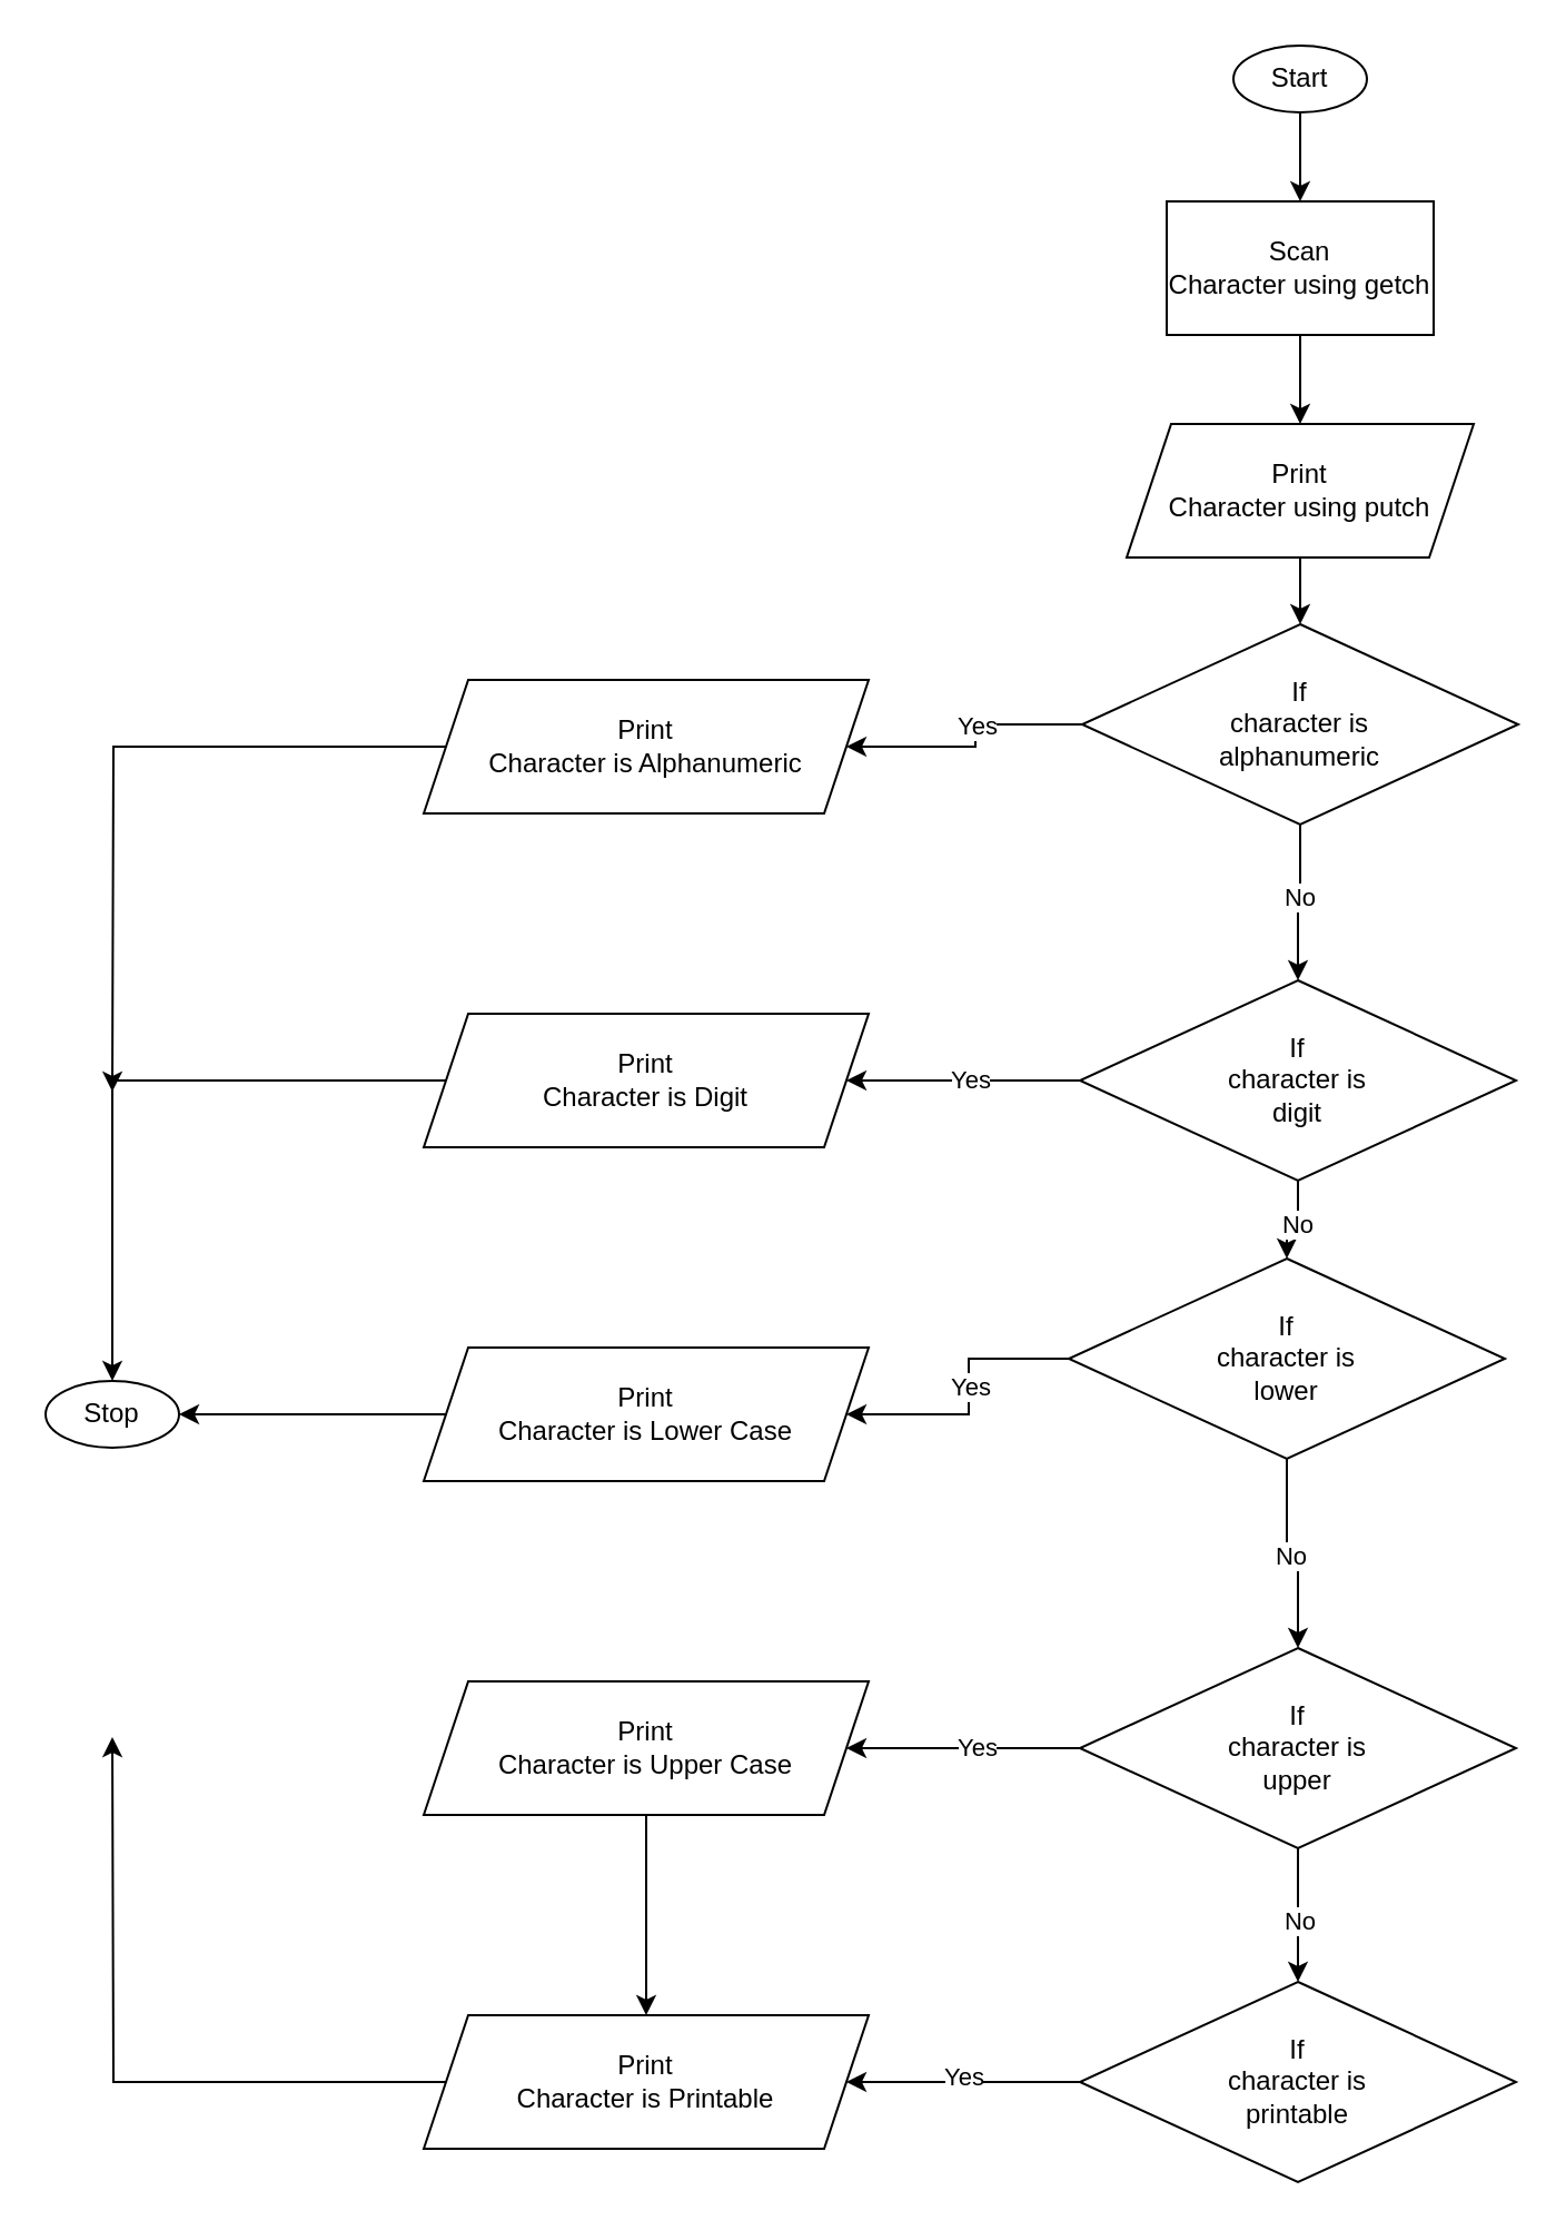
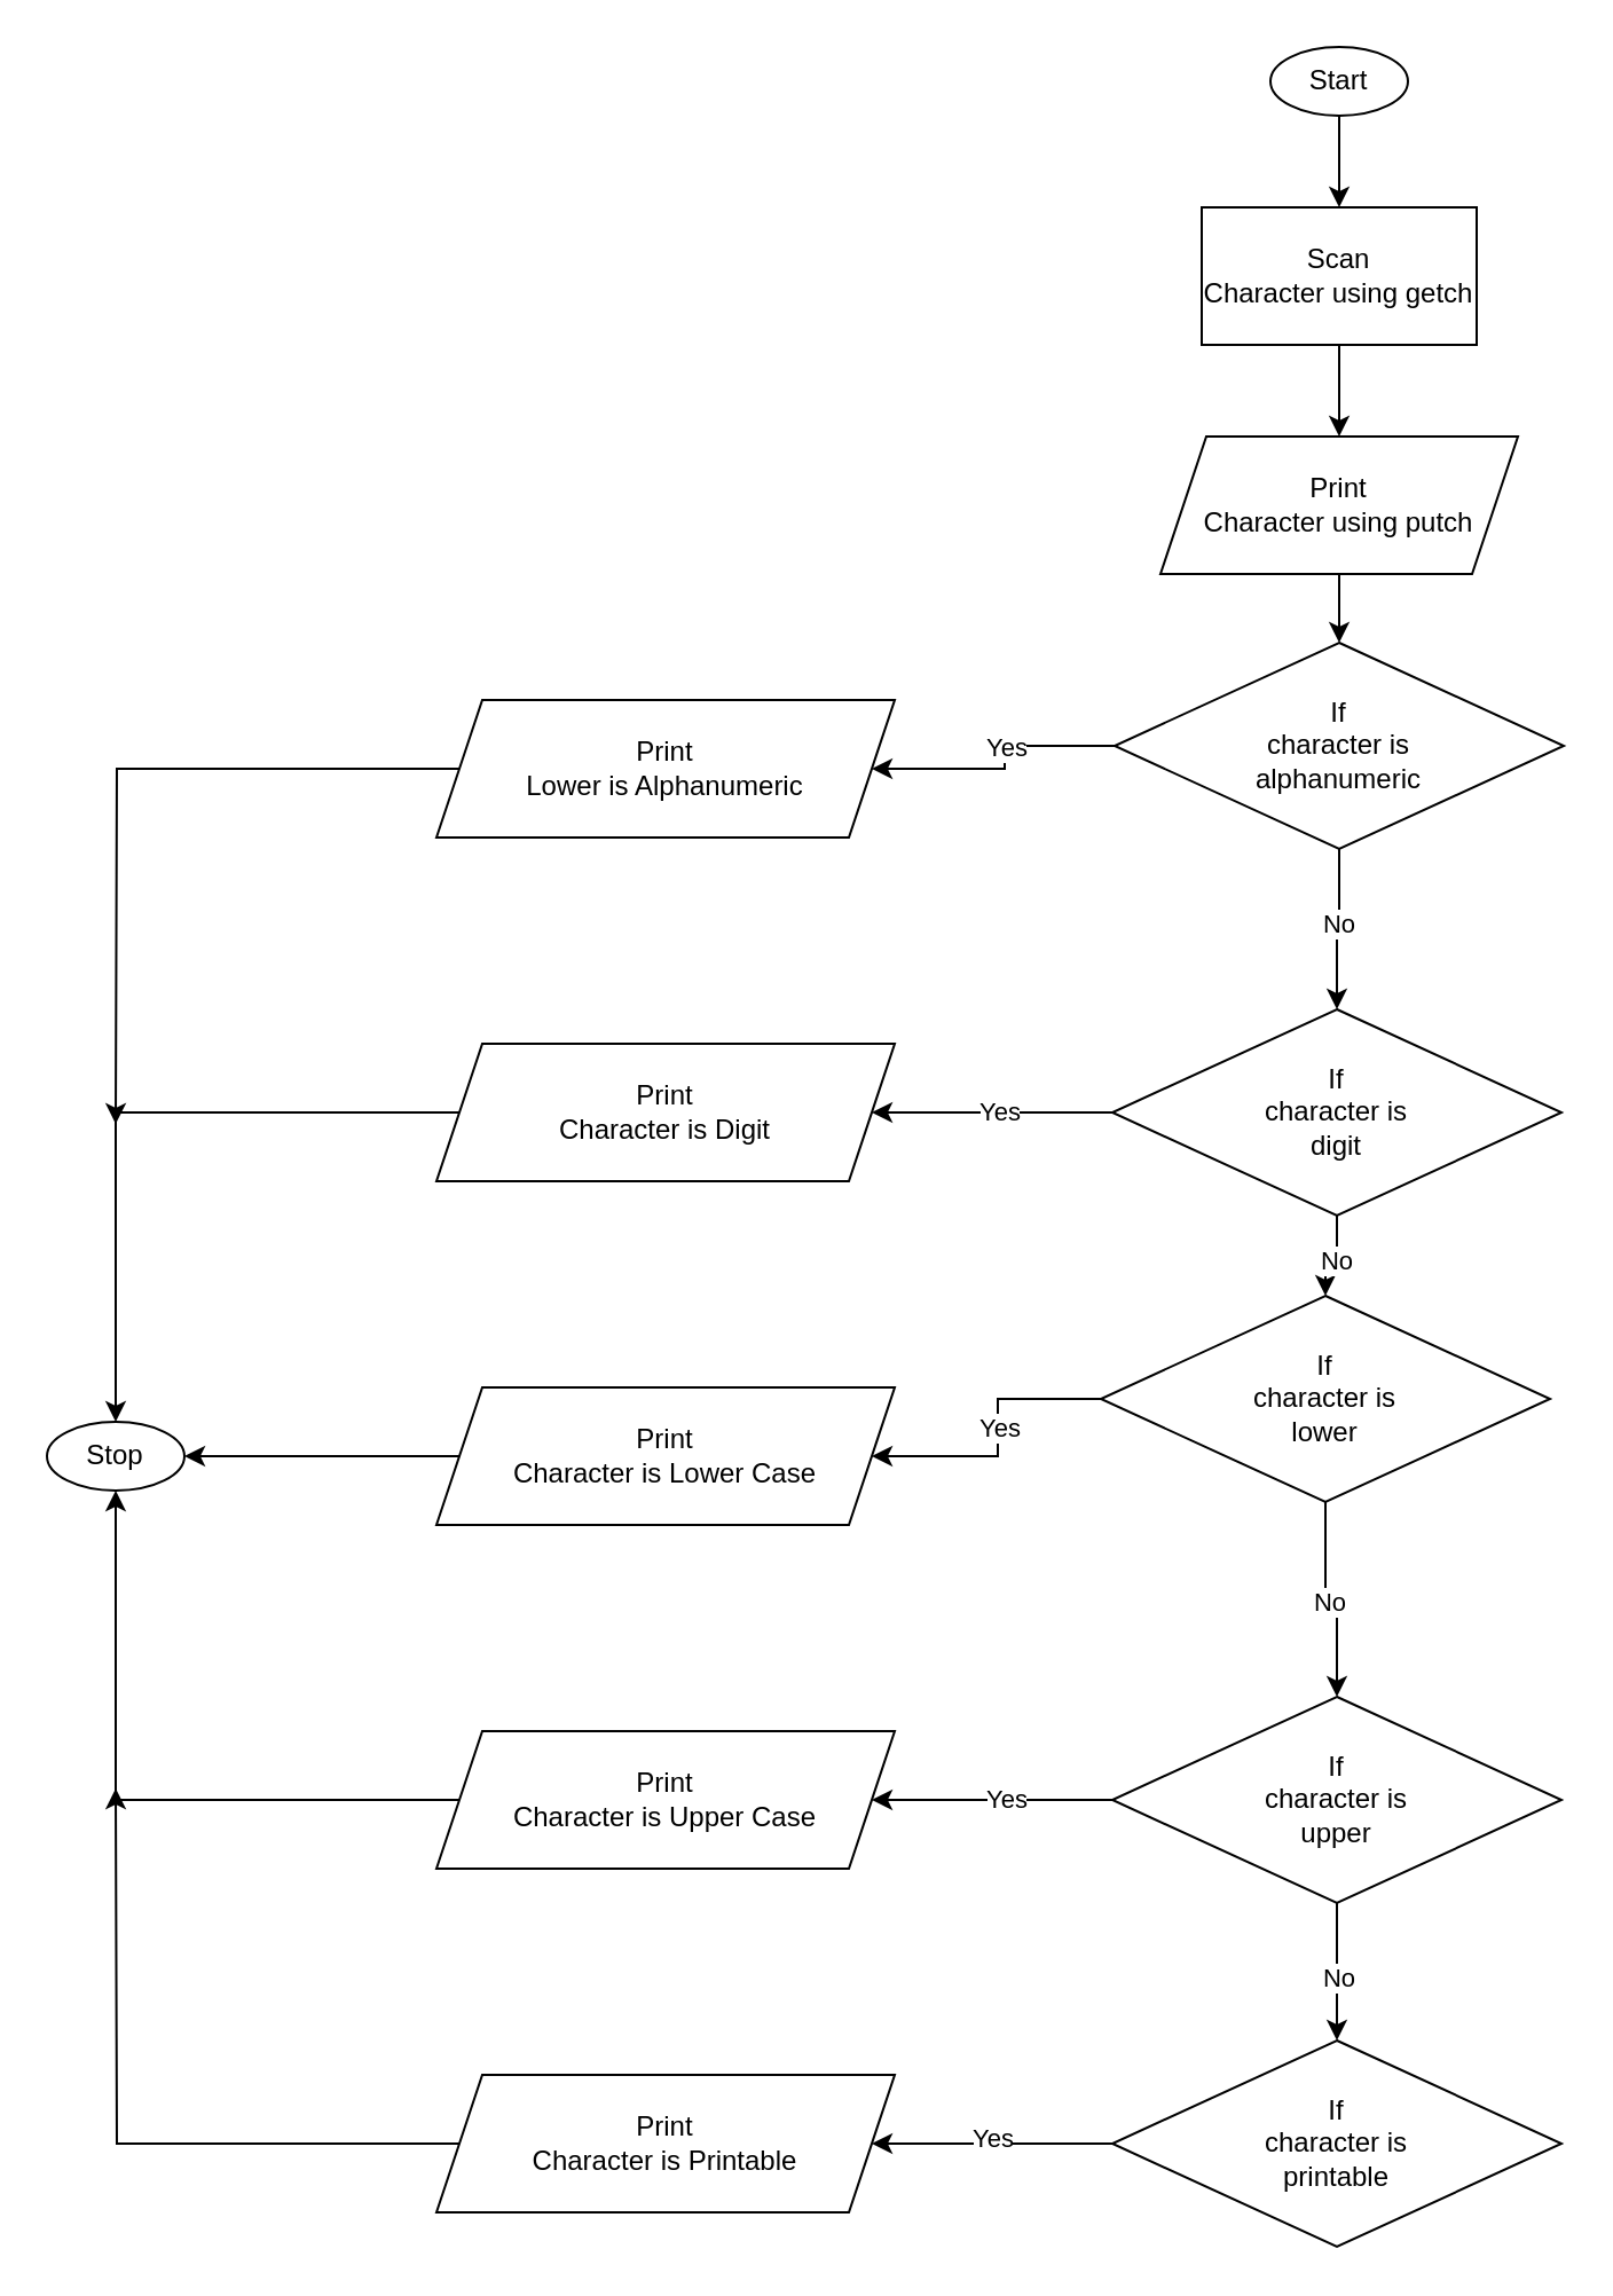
  <mxCell id="0" />
  <mxCell id="1" parent="0" />
  <mxCell id="2" style="edgeStyle=orthogonalEdgeStyle;rounded=0;orthogonalLoop=1;jettySize=auto;html=1;entryX=0.5;entryY=0;entryDx=0;entryDy=0;" edge="1" parent="1" source="3" target="5"><mxGeometry relative="1" as="geometry" /></mxCell>
  <mxCell id="3" value="Start" style="ellipse;whiteSpace=wrap;html=1;" vertex="1" parent="1"><mxGeometry x="554" y="20" width="60" height="30" as="geometry" /></mxCell>
  <mxCell id="4" style="edgeStyle=orthogonalEdgeStyle;rounded=0;orthogonalLoop=1;jettySize=auto;html=1;entryX=0.5;entryY=0;entryDx=0;entryDy=0;" edge="1" parent="1" source="5" target="7"><mxGeometry relative="1" as="geometry" /></mxCell>
  <mxCell id="5" value="Scan&lt;br&gt;Character using getch" style="rounded=0;whiteSpace=wrap;html=1;" vertex="1" parent="1"><mxGeometry x="524" y="90" width="120" height="60" as="geometry" /></mxCell>
  <mxCell id="6" style="edgeStyle=orthogonalEdgeStyle;rounded=0;orthogonalLoop=1;jettySize=auto;html=1;entryX=0.5;entryY=0;entryDx=0;entryDy=0;" edge="1" parent="1" source="7" target="12"><mxGeometry relative="1" as="geometry" /></mxCell>
  <mxCell id="7" value="Print&lt;br&gt;Character using putch" style="shape=parallelogram;perimeter=parallelogramPerimeter;whiteSpace=wrap;html=1;fixedSize=1;" vertex="1" parent="1"><mxGeometry x="506" y="190" width="156" height="60" as="geometry" /></mxCell>
  <mxCell id="8" style="edgeStyle=orthogonalEdgeStyle;rounded=0;orthogonalLoop=1;jettySize=auto;html=1;entryX=1;entryY=0.5;entryDx=0;entryDy=0;" edge="1" parent="1" source="12" target="14"><mxGeometry relative="1" as="geometry" /></mxCell>
  <mxCell id="9" value="Yes" style="edgeLabel;html=1;align=center;verticalAlign=middle;resizable=0;points=[];" vertex="1" connectable="0" parent="8"><mxGeometry x="-0.165" relative="1" as="geometry"><mxPoint as="offset" /></mxGeometry></mxCell>
  <mxCell id="10" style="edgeStyle=orthogonalEdgeStyle;rounded=0;orthogonalLoop=1;jettySize=auto;html=1;entryX=0.5;entryY=0;entryDx=0;entryDy=0;" edge="1" parent="1" source="12" target="19"><mxGeometry relative="1" as="geometry" /></mxCell>
  <mxCell id="11" value="No" style="edgeLabel;html=1;align=center;verticalAlign=middle;resizable=0;points=[];" vertex="1" connectable="0" parent="10"><mxGeometry x="-0.104" y="-1" relative="1" as="geometry"><mxPoint as="offset" /></mxGeometry></mxCell>
  <mxCell id="12" value="If&lt;br&gt;character is&lt;br&gt;alphanumeric" style="rhombus;whiteSpace=wrap;html=1;" vertex="1" parent="1"><mxGeometry x="486" y="280" width="196" height="90" as="geometry" /></mxCell>
  <mxCell id="13" style="edgeStyle=orthogonalEdgeStyle;rounded=0;orthogonalLoop=1;jettySize=auto;html=1;" edge="1" parent="1" source="14"><mxGeometry relative="1" as="geometry"><mxPoint x="50" y="490" as="targetPoint" /></mxGeometry></mxCell>
- <mxCell id="14" value="Print&lt;br&gt;Character is Alphanumeric" style="shape=parallelogram;perimeter=parallelogramPerimeter;whiteSpace=wrap;html=1;fixedSize=1;" vertex="1" parent="1"><mxGeometry x="190" y="305" width="200" height="60" as="geometry" /></mxCell>
+ <mxCell id="14" value="Print&lt;br&gt;Lower is Alphanumeric" style="shape=parallelogram;perimeter=parallelogramPerimeter;whiteSpace=wrap;html=1;fixedSize=1;" vertex="1" parent="1"><mxGeometry x="190" y="305" width="200" height="60" as="geometry" /></mxCell>
  <mxCell id="15" style="edgeStyle=orthogonalEdgeStyle;rounded=0;orthogonalLoop=1;jettySize=auto;html=1;entryX=1;entryY=0.5;entryDx=0;entryDy=0;" edge="1" parent="1" source="19" target="21"><mxGeometry relative="1" as="geometry" /></mxCell>
  <mxCell id="16" value="Yes" style="edgeLabel;html=1;align=center;verticalAlign=middle;resizable=0;points=[];" vertex="1" connectable="0" parent="15"><mxGeometry x="-0.04" y="-1" relative="1" as="geometry"><mxPoint as="offset" /></mxGeometry></mxCell>
  <mxCell id="17" style="edgeStyle=orthogonalEdgeStyle;rounded=0;orthogonalLoop=1;jettySize=auto;html=1;entryX=0.5;entryY=0;entryDx=0;entryDy=0;" edge="1" parent="1" source="19" target="26"><mxGeometry relative="1" as="geometry" /></mxCell>
  <mxCell id="18" value="No" style="edgeLabel;html=1;align=center;verticalAlign=middle;resizable=0;points=[];" vertex="1" connectable="0" parent="17"><mxGeometry x="0.038" y="-1" relative="1" as="geometry"><mxPoint as="offset" /></mxGeometry></mxCell>
  <mxCell id="19" value="If&lt;br&gt;character is&lt;br&gt;digit" style="rhombus;whiteSpace=wrap;html=1;" vertex="1" parent="1"><mxGeometry x="485" y="440" width="196" height="90" as="geometry" /></mxCell>
  <mxCell id="20" style="edgeStyle=orthogonalEdgeStyle;rounded=0;orthogonalLoop=1;jettySize=auto;html=1;" edge="1" parent="1" source="21" target="41"><mxGeometry relative="1" as="geometry" /></mxCell>
  <mxCell id="21" value="Print&lt;br&gt;Character is Digit" style="shape=parallelogram;perimeter=parallelogramPerimeter;whiteSpace=wrap;html=1;fixedSize=1;" vertex="1" parent="1"><mxGeometry x="190" y="455" width="200" height="60" as="geometry" /></mxCell>
  <mxCell id="22" style="edgeStyle=orthogonalEdgeStyle;rounded=0;orthogonalLoop=1;jettySize=auto;html=1;entryX=1;entryY=0.5;entryDx=0;entryDy=0;" edge="1" parent="1" source="26" target="28"><mxGeometry relative="1" as="geometry" /></mxCell>
  <mxCell id="23" value="Yes" style="edgeLabel;html=1;align=center;verticalAlign=middle;resizable=0;points=[];" vertex="1" connectable="0" parent="22"><mxGeometry x="-0.095" relative="1" as="geometry"><mxPoint as="offset" /></mxGeometry></mxCell>
  <mxCell id="24" style="edgeStyle=orthogonalEdgeStyle;rounded=0;orthogonalLoop=1;jettySize=auto;html=1;" edge="1" parent="1" source="26" target="33"><mxGeometry relative="1" as="geometry" /></mxCell>
  <mxCell id="25" value="No" style="edgeLabel;html=1;align=center;verticalAlign=middle;resizable=0;points=[];" vertex="1" connectable="0" parent="24"><mxGeometry x="-0.025" y="-1" relative="1" as="geometry"><mxPoint as="offset" /></mxGeometry></mxCell>
  <mxCell id="26" value="If&lt;br&gt;character is&lt;br&gt;lower" style="rhombus;whiteSpace=wrap;html=1;" vertex="1" parent="1"><mxGeometry x="480" y="565" width="196" height="90" as="geometry" /></mxCell>
  <mxCell id="27" style="edgeStyle=orthogonalEdgeStyle;rounded=0;orthogonalLoop=1;jettySize=auto;html=1;entryX=1;entryY=0.5;entryDx=0;entryDy=0;" edge="1" parent="1" source="28" target="41"><mxGeometry relative="1" as="geometry" /></mxCell>
  <mxCell id="28" value="Print&lt;br&gt;Character is Lower Case" style="shape=parallelogram;perimeter=parallelogramPerimeter;whiteSpace=wrap;html=1;fixedSize=1;" vertex="1" parent="1"><mxGeometry x="190" y="605" width="200" height="60" as="geometry" /></mxCell>
  <mxCell id="29" style="edgeStyle=orthogonalEdgeStyle;rounded=0;orthogonalLoop=1;jettySize=auto;html=1;entryX=1;entryY=0.5;entryDx=0;entryDy=0;" edge="1" parent="1" source="33" target="35"><mxGeometry relative="1" as="geometry" /></mxCell>
  <mxCell id="30" value="Yes" style="edgeLabel;html=1;align=center;verticalAlign=middle;resizable=0;points=[];" vertex="1" connectable="0" parent="29"><mxGeometry x="-0.113" y="-1" relative="1" as="geometry"><mxPoint as="offset" /></mxGeometry></mxCell>
  <mxCell id="31" style="edgeStyle=orthogonalEdgeStyle;rounded=0;orthogonalLoop=1;jettySize=auto;html=1;entryX=0.5;entryY=0;entryDx=0;entryDy=0;" edge="1" parent="1" source="33" target="38"><mxGeometry relative="1" as="geometry" /></mxCell>
  <mxCell id="32" value="No" style="edgeLabel;html=1;align=center;verticalAlign=middle;resizable=0;points=[];" vertex="1" connectable="0" parent="31"><mxGeometry x="0.054" relative="1" as="geometry"><mxPoint as="offset" /></mxGeometry></mxCell>
  <mxCell id="33" value="If&lt;br&gt;character is&lt;br&gt;upper" style="rhombus;whiteSpace=wrap;html=1;" vertex="1" parent="1"><mxGeometry x="485" y="740" width="196" height="90" as="geometry" /></mxCell>
- <mxCell id="34" style="edgeStyle=orthogonalEdgeStyle;rounded=0;orthogonalLoop=1;jettySize=auto;html=1;" edge="1" parent="1" source="35" target="40"><mxGeometry relative="1" as="geometry" /></mxCell>
+ <mxCell id="34" style="edgeStyle=orthogonalEdgeStyle;rounded=0;orthogonalLoop=1;jettySize=auto;html=1;entryX=0.5;entryY=1;entryDx=0;entryDy=0;" edge="1" parent="1" source="35" target="41"><mxGeometry relative="1" as="geometry" /></mxCell>
  <mxCell id="35" value="Print&lt;br&gt;Character is Upper Case" style="shape=parallelogram;perimeter=parallelogramPerimeter;whiteSpace=wrap;html=1;fixedSize=1;" vertex="1" parent="1"><mxGeometry x="190" y="755" width="200" height="60" as="geometry" /></mxCell>
  <mxCell id="36" style="edgeStyle=orthogonalEdgeStyle;rounded=0;orthogonalLoop=1;jettySize=auto;html=1;entryX=1;entryY=0.5;entryDx=0;entryDy=0;" edge="1" parent="1" source="38" target="40"><mxGeometry relative="1" as="geometry" /></mxCell>
  <mxCell id="37" value="Yes" style="edgeLabel;html=1;align=center;verticalAlign=middle;resizable=0;points=[];" vertex="1" connectable="0" parent="36"><mxGeometry x="0.005" y="-3" relative="1" as="geometry"><mxPoint as="offset" /></mxGeometry></mxCell>
  <mxCell id="38" value="If&lt;br&gt;character is&lt;br&gt;printable" style="rhombus;whiteSpace=wrap;html=1;" vertex="1" parent="1"><mxGeometry x="485" y="890" width="196" height="90" as="geometry" /></mxCell>
  <mxCell id="39" style="edgeStyle=orthogonalEdgeStyle;rounded=0;orthogonalLoop=1;jettySize=auto;html=1;" edge="1" parent="1" source="40"><mxGeometry relative="1" as="geometry"><mxPoint x="50" y="780" as="targetPoint" /></mxGeometry></mxCell>
  <mxCell id="40" value="Print&lt;br&gt;Character is Printable" style="shape=parallelogram;perimeter=parallelogramPerimeter;whiteSpace=wrap;html=1;fixedSize=1;" vertex="1" parent="1"><mxGeometry x="190" y="905" width="200" height="60" as="geometry" /></mxCell>
  <mxCell id="41" value="Stop" style="ellipse;whiteSpace=wrap;html=1;" vertex="1" parent="1"><mxGeometry x="20" y="620" width="60" height="30" as="geometry" /></mxCell>
